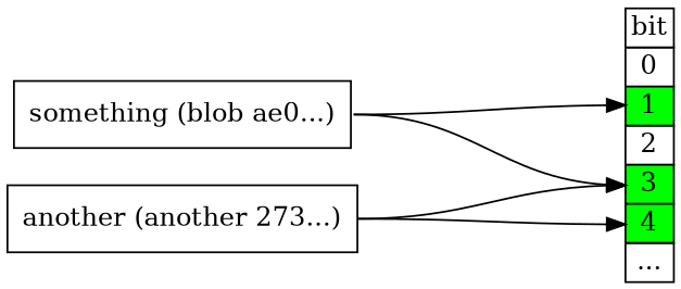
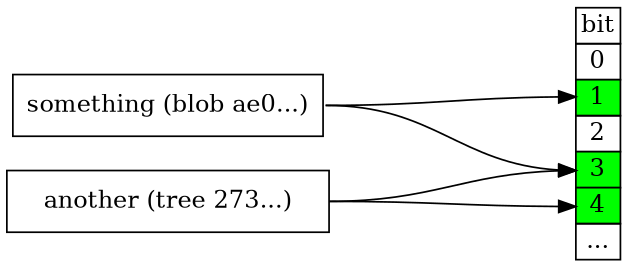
  digraph {
    rankdir=LR
    ranksep=2
    node [shape=box]
    edge [headport="b3:w" tailport=e]
    n1 [label="something (blob ae0...)"]
    n2 [label=<           <table border="0" cellborder="1" cellspacing="0">           <tr><td>bit</td></tr>           <tr><td>0</td></tr>           <tr><td port="b1" bgcolor="lime">1</td></tr>           <tr><td>2</td></tr>           <tr><td port="b3" bgcolor="lime">3</td></tr>           <tr><td port="b4" bgcolor="lime">4</td></tr>           <tr><td>...</td></tr>           </table>> shape=plain]
-   n3 [label="another (another 273...)"]
+   n3 [label="another (tree 273...)"]
    n1 -> n2 [headport="b1:w"]
    n1 -> n2
    n3 -> n2
    n3 -> n2 [headport="b4:w"]
  }
